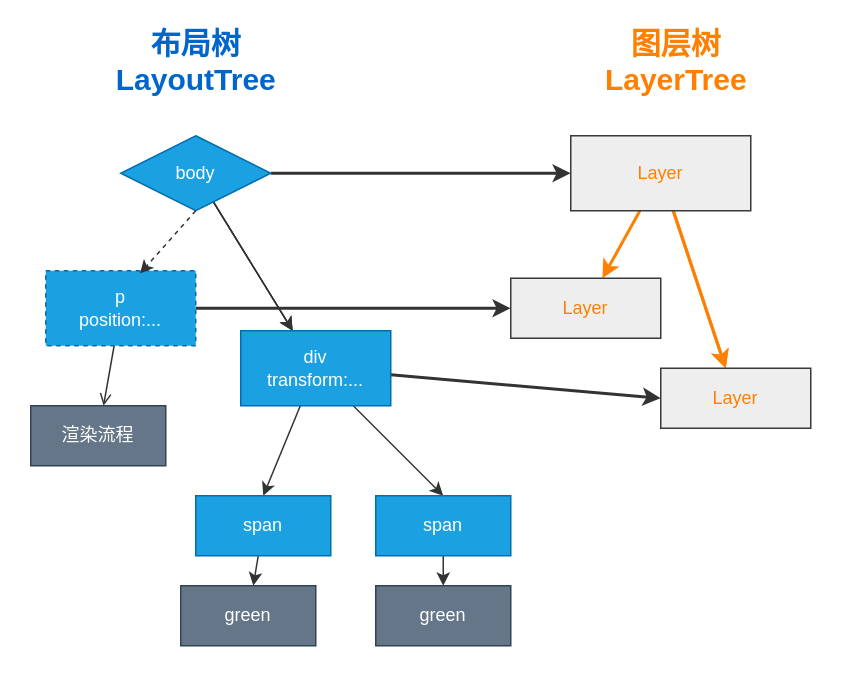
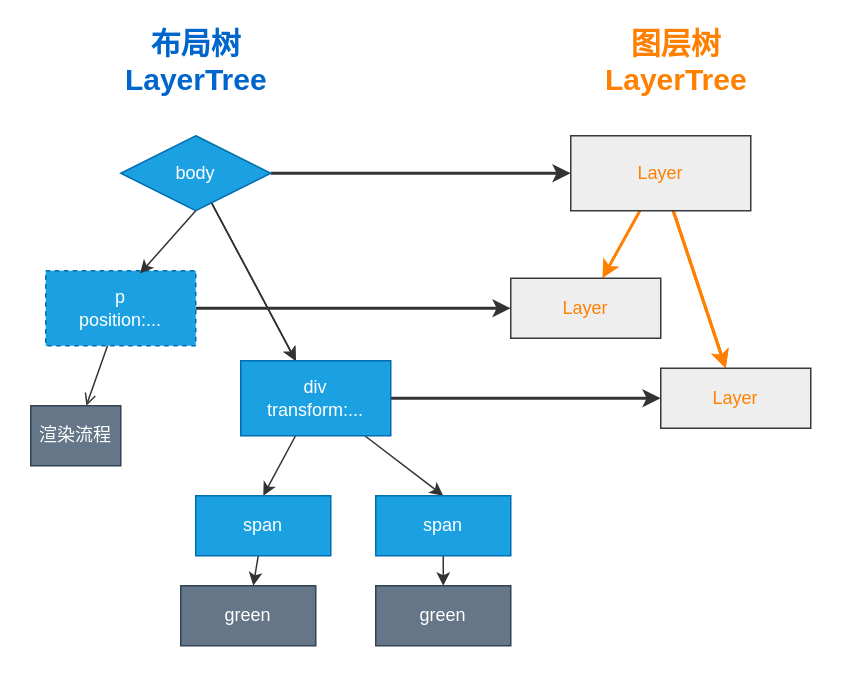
  <mxCell id="0" />
  <mxCell id="1" parent="0" />
  <mxCell id="2" value="" style="edgeStyle=none;html=1;" parent="1" source="6" target="13" edge="1"><mxGeometry relative="1" as="geometry" /></mxCell>
  <mxCell id="3" value="" style="edgeStyle=none;html=1;strokeColor=#333333;" parent="1" source="6" target="13" edge="1"><mxGeometry relative="1" as="geometry" /></mxCell>
  <mxCell id="4" value="" style="edgeStyle=none;html=1;strokeColor=#FF8000;strokeWidth=2;fontColor=#FF0000;" parent="1" source="24" target="25" edge="1"><mxGeometry relative="1" as="geometry"><mxPoint x="270" y="115" as="targetPoint" /></mxGeometry></mxCell>
  <mxCell id="5" value="" style="edgeStyle=none;html=1;strokeColor=#333333;strokeWidth=2;fontSize=20;fontColor=#0066CC;entryX=0;entryY=0.5;entryDx=0;entryDy=0;" parent="1" source="6" target="24" edge="1"><mxGeometry relative="1" as="geometry"><mxPoint x="270" y="115" as="targetPoint" /></mxGeometry></mxCell>
  <mxCell id="6" value="body" style="rhombus;whiteSpace=wrap;html=1;fillColor=#1ba1e2;fontColor=#ffffff;strokeColor=#006EAF;" parent="1" vertex="1"><mxGeometry x="80" y="90" width="100" height="50" as="geometry" /></mxCell>
  <mxCell id="7" value="" style="edgeStyle=none;html=1;strokeColor=#333333;endArrow=open;" parent="1" source="9" target="20" edge="1"><mxGeometry relative="1" as="geometry" /></mxCell>
  <mxCell id="8" value="" style="edgeStyle=none;html=1;strokeColor=#333333;strokeWidth=2;fontColor=#0066CC;entryX=0;entryY=0.5;entryDx=0;entryDy=0;" parent="1" source="9" target="25" edge="1"><mxGeometry relative="1" as="geometry" /></mxCell>
  <mxCell id="9" value="p&lt;br&gt;position:..." style="rounded=0;whiteSpace=wrap;html=1;fillColor=#1ba1e2;fontColor=#ffffff;strokeColor=#006EAF;dashed=1;" parent="1" vertex="1"><mxGeometry x="30" y="180" width="100" height="50" as="geometry" /></mxCell>
  <mxCell id="10" value="" style="edgeStyle=none;html=1;entryX=0.5;entryY=0;entryDx=0;entryDy=0;strokeColor=#333333;" parent="1" source="13" target="15" edge="1"><mxGeometry relative="1" as="geometry" /></mxCell>
  <mxCell id="11" value="" style="edgeStyle=none;html=1;entryX=0.5;entryY=0;entryDx=0;entryDy=0;strokeColor=#333333;" parent="1" source="13" target="17" edge="1"><mxGeometry relative="1" as="geometry"><mxPoint x="350" y="265" as="targetPoint" /></mxGeometry></mxCell>
  <mxCell id="12" value="" style="edgeStyle=none;html=1;fontColor=#0066CC;entryX=0;entryY=0.5;entryDx=0;entryDy=0;strokeColor=#333333;strokeWidth=2;" parent="1" source="13" target="26" edge="1"><mxGeometry relative="1" as="geometry"><mxPoint x="350" y="265" as="targetPoint" /></mxGeometry></mxCell>
- <mxCell id="13" value="div&lt;br&gt;transform:..." style="rounded=0;whiteSpace=wrap;html=1;fillColor=#1ba1e2;fontColor=#ffffff;strokeColor=#006EAF;" parent="1" vertex="1"><mxGeometry x="160" y="220" width="100" height="50" as="geometry" /></mxCell>
+ <mxCell id="13" value="div&lt;br&gt;transform:..." style="rounded=0;whiteSpace=wrap;html=1;fillColor=#1ba1e2;fontColor=#ffffff;strokeColor=#006EAF;" parent="1" vertex="1"><mxGeometry x="160" y="240" width="100" height="50" as="geometry" /></mxCell>
  <mxCell id="14" value="" style="edgeStyle=none;html=1;strokeColor=#333333;" parent="1" source="15" target="18" edge="1"><mxGeometry relative="1" as="geometry" /></mxCell>
  <mxCell id="15" value="span" style="rounded=0;whiteSpace=wrap;html=1;fillColor=#1ba1e2;fontColor=#ffffff;strokeColor=#006EAF;" parent="1" vertex="1"><mxGeometry x="130" y="330" width="90" height="40" as="geometry" /></mxCell>
  <mxCell id="16" value="" style="edgeStyle=none;html=1;strokeColor=#333333;" parent="1" source="17" target="19" edge="1"><mxGeometry relative="1" as="geometry" /></mxCell>
  <mxCell id="17" value="span" style="rounded=0;whiteSpace=wrap;html=1;fillColor=#1ba1e2;fontColor=#ffffff;strokeColor=#006EAF;" parent="1" vertex="1"><mxGeometry x="250" y="330" width="90" height="40" as="geometry" /></mxCell>
  <mxCell id="18" value="green" style="rounded=0;whiteSpace=wrap;html=1;fillColor=#647687;fontColor=#ffffff;strokeColor=#314354;" parent="1" vertex="1"><mxGeometry x="120" y="390" width="90" height="40" as="geometry" /></mxCell>
  <mxCell id="19" value="green" style="rounded=0;whiteSpace=wrap;html=1;fillColor=#647687;fontColor=#ffffff;strokeColor=#314354;" parent="1" vertex="1"><mxGeometry x="250" y="390" width="90" height="40" as="geometry" /></mxCell>
- <mxCell id="20" value="渲染流程" style="rounded=0;whiteSpace=wrap;html=1;fillColor=#647687;fontColor=#ffffff;strokeColor=#314354;" parent="1" vertex="1"><mxGeometry x="20" y="270" width="90" height="40" as="geometry" /></mxCell>
- <mxCell id="21" value="" style="endArrow=classic;html=1;exitX=0.5;exitY=1;exitDx=0;exitDy=0;entryX=0.628;entryY=0.038;entryDx=0;entryDy=0;entryPerimeter=0;strokeColor=#333333;dashed=1;" parent="1" source="6" target="9" edge="1"><mxGeometry width="50" height="50" relative="1" as="geometry"><mxPoint x="100" y="180" as="sourcePoint" /><mxPoint x="150" y="130" as="targetPoint" /></mxGeometry></mxCell>
+ <mxCell id="20" value="渲染流程" style="rounded=0;whiteSpace=wrap;html=1;fillColor=#647687;fontColor=#ffffff;strokeColor=#314354;" parent="1" vertex="1"><mxGeometry x="20" y="270" width="60" height="40" as="geometry" /></mxCell>
+ <mxCell id="21" value="" style="endArrow=classic;html=1;exitX=0.5;exitY=1;exitDx=0;exitDy=0;entryX=0.628;entryY=0.038;entryDx=0;entryDy=0;entryPerimeter=0;strokeColor=#333333;" parent="1" source="6" target="9" edge="1"><mxGeometry width="50" height="50" relative="1" as="geometry"><mxPoint x="100" y="180" as="sourcePoint" /><mxPoint x="150" y="130" as="targetPoint" /></mxGeometry></mxCell>
  <mxCell id="22" value="" style="edgeStyle=none;html=1;strokeColor=#FF8000;strokeWidth=2;fontSize=20;fontColor=#FF8000;" parent="1" source="24" target="26" edge="1"><mxGeometry relative="1" as="geometry" /></mxCell>
  <mxCell id="23" value="" style="edgeStyle=none;html=1;strokeColor=#FF8000;strokeWidth=2;fontSize=20;fontColor=#FF8000;" parent="1" source="24" target="26" edge="1"><mxGeometry relative="1" as="geometry" /></mxCell>
  <mxCell id="24" value="Layer" style="rounded=0;whiteSpace=wrap;html=1;fillColor=#eeeeee;strokeColor=#36393d;fontColor=#FF8000;" parent="1" vertex="1"><mxGeometry x="380" y="90" width="120" height="50" as="geometry" /></mxCell>
  <mxCell id="25" value="Layer" style="rounded=0;whiteSpace=wrap;html=1;fillColor=#eeeeee;strokeColor=#36393d;fontColor=#FF8000;" parent="1" vertex="1"><mxGeometry x="340" y="185" width="100" height="40" as="geometry" /></mxCell>
  <mxCell id="26" value="Layer" style="rounded=0;whiteSpace=wrap;html=1;fillColor=#eeeeee;strokeColor=#36393d;fontColor=#FF8000;" parent="1" vertex="1"><mxGeometry x="440" y="245" width="100" height="40" as="geometry" /></mxCell>
- <mxCell id="27" value="布局树&lt;br style=&quot;font-size: 20px;&quot;&gt;LayoutTree" style="text;strokeColor=none;fillColor=none;html=1;fontSize=20;fontStyle=1;verticalAlign=middle;align=center;fontColor=#0066CC;" parent="1" vertex="1"><mxGeometry x="80" width="100" height="40" as="geometry" y="20" /></mxCell>
+ <mxCell id="27" value="布局树&lt;br style=&quot;font-size: 20px;&quot;&gt;LayerTree" style="text;strokeColor=none;fillColor=none;html=1;fontSize=20;fontStyle=1;verticalAlign=middle;align=center;fontColor=#0066CC;" parent="1" vertex="1"><mxGeometry x="80" width="100" height="40" as="geometry" y="20" /></mxCell>
  <mxCell id="28" value="图层树&lt;br&gt;LayerTree" style="text;strokeColor=none;fillColor=none;html=1;fontSize=20;fontStyle=1;verticalAlign=middle;align=center;fontColor=#FF8000;" parent="1" vertex="1"><mxGeometry x="400" width="100" height="40" as="geometry" y="20" /></mxCell>
